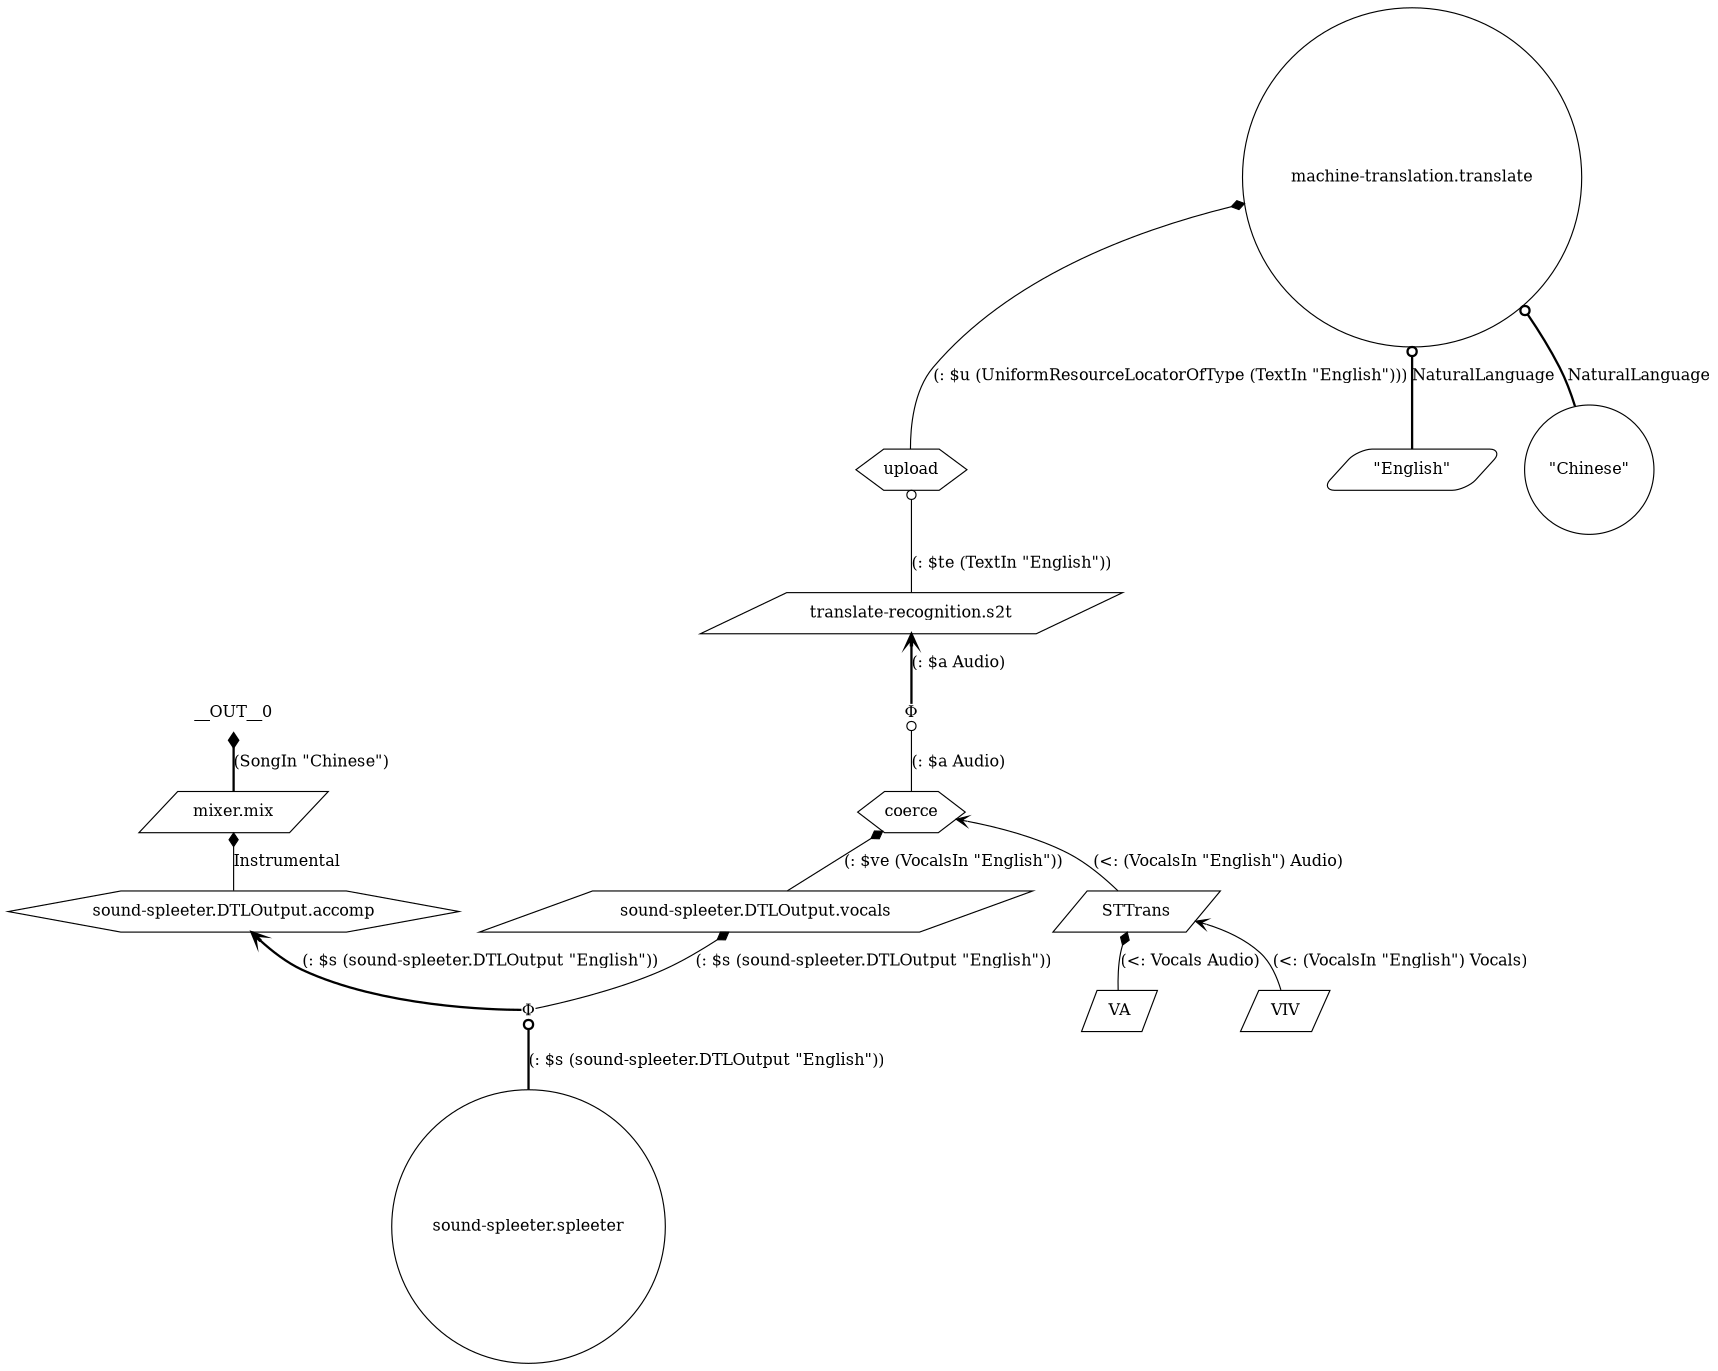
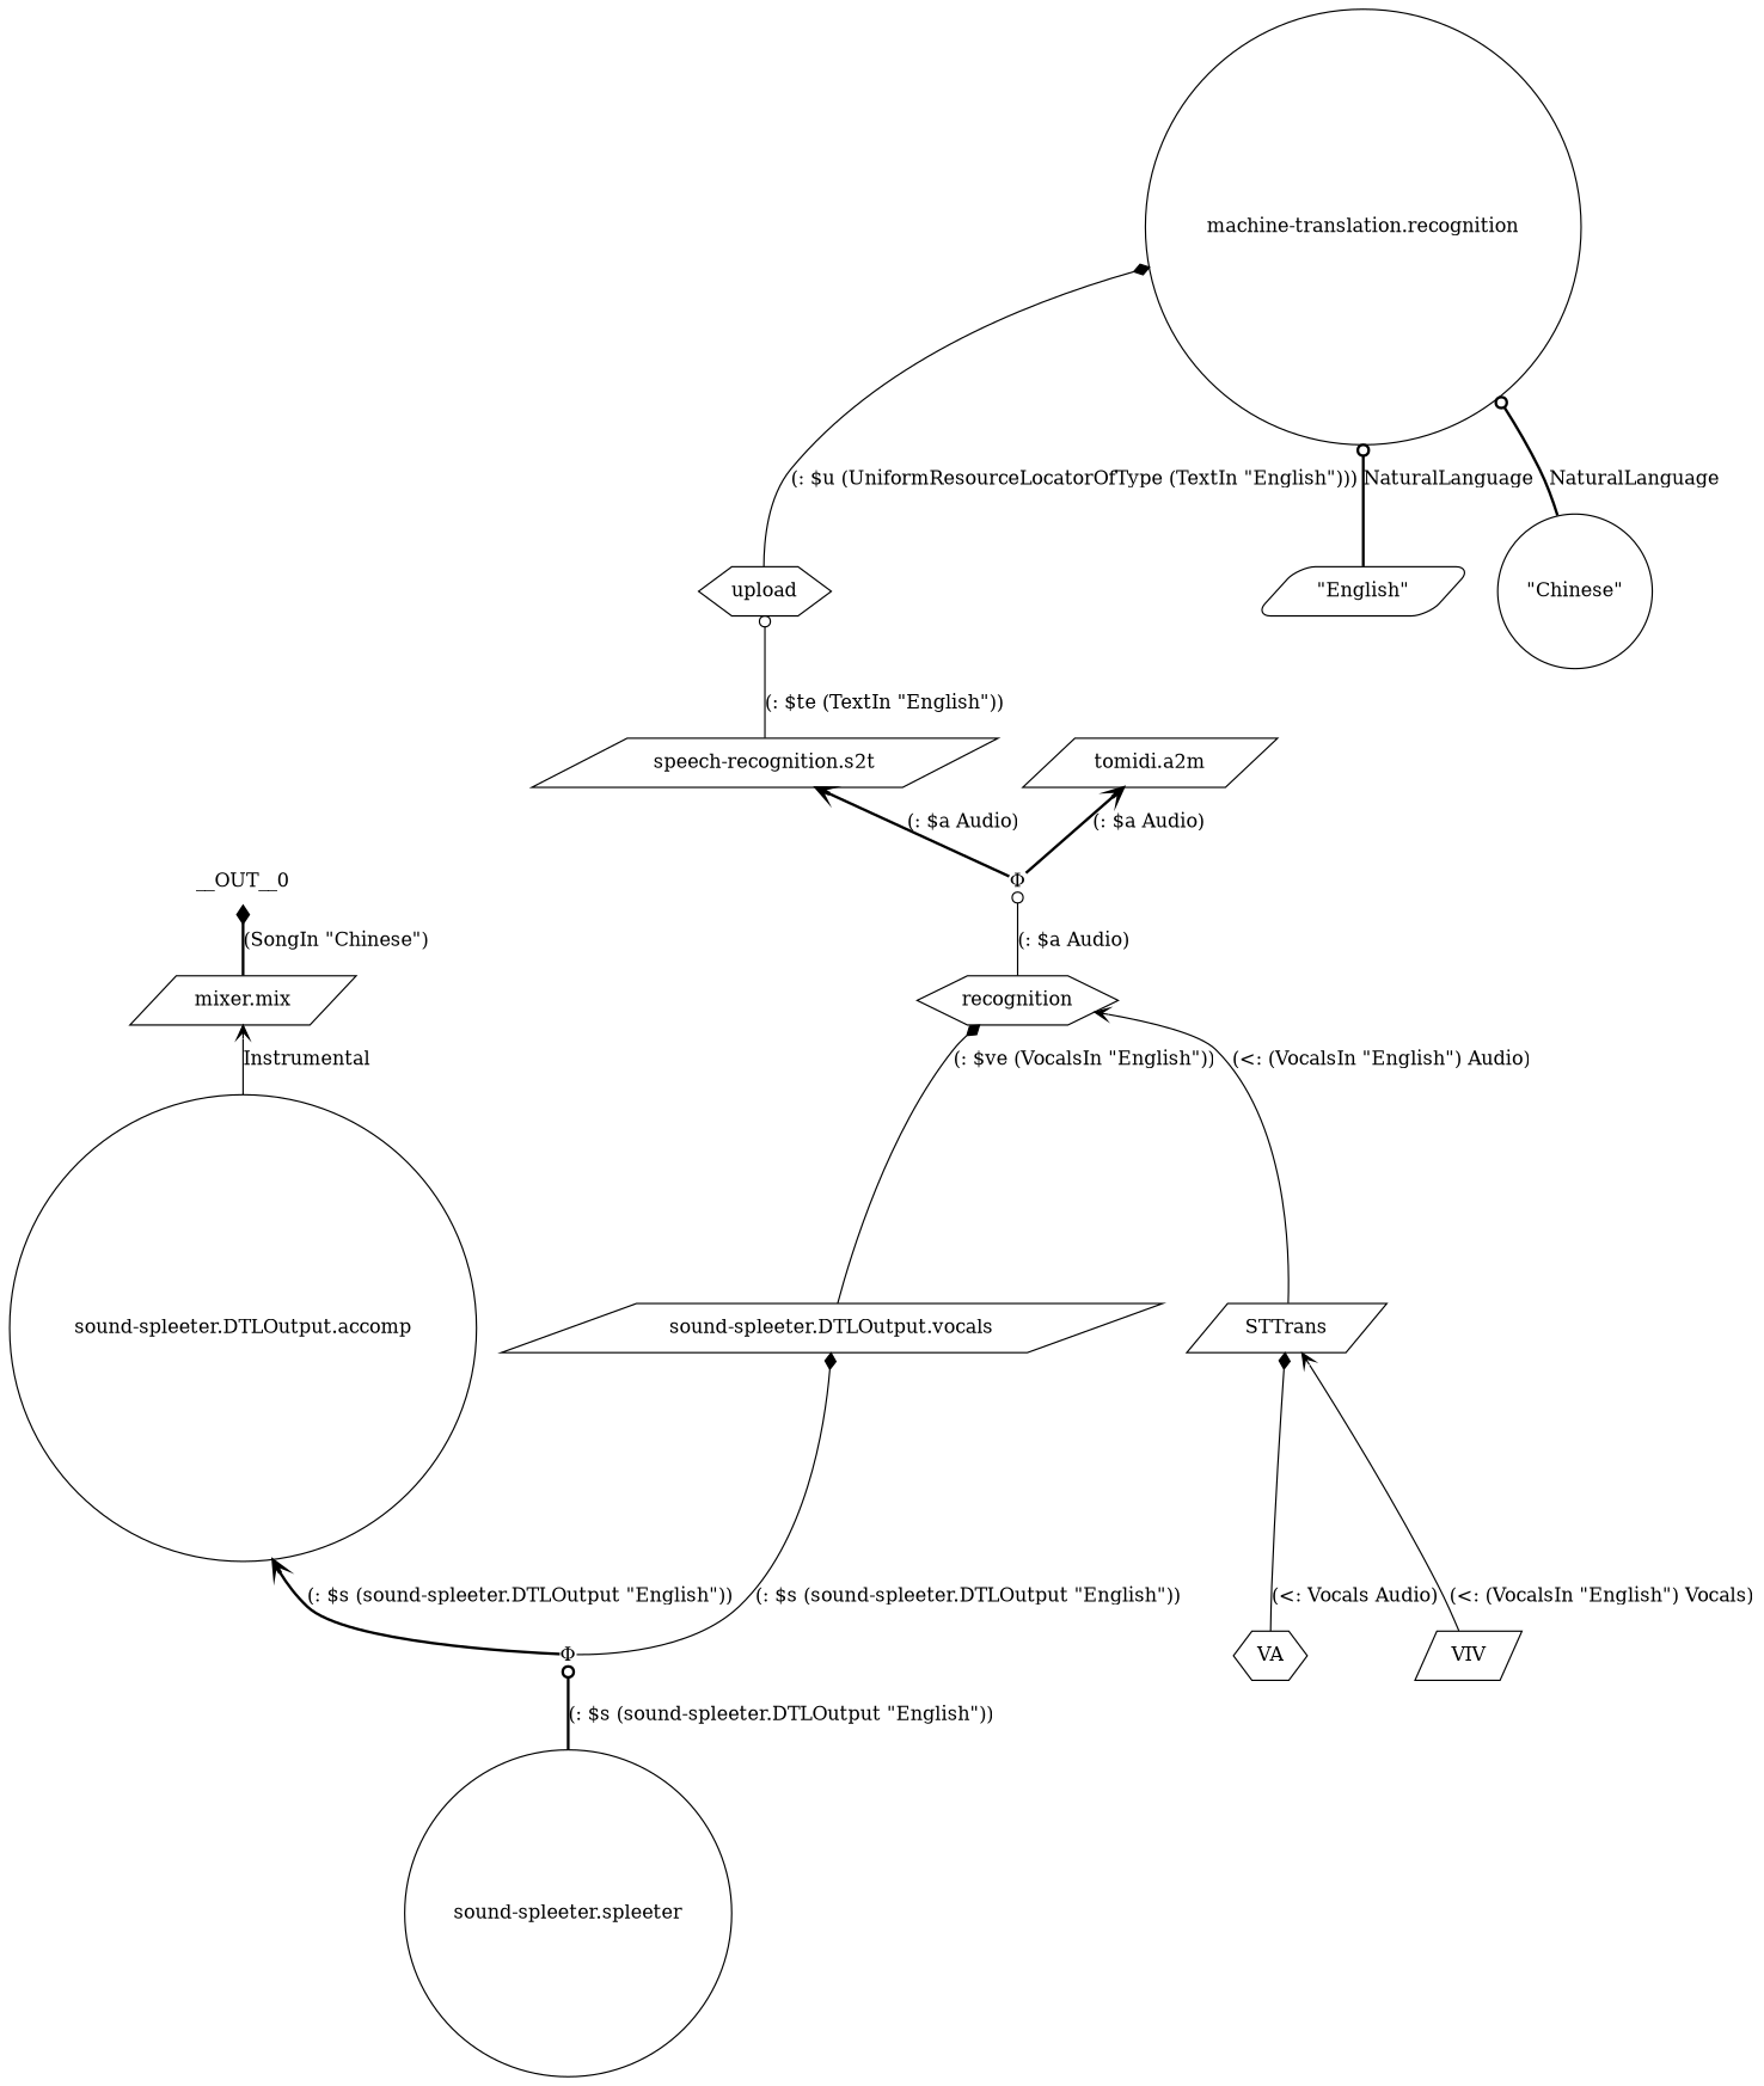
  digraph {
    rankdir=BT
    node [shape=parallelogram]
    edge [arrowhead=diamond style=solid]
    n1 [label="sound-spleeter.spleeter" shape=circle]
    n2 [label="Φ" shape=plain]
    __OUT__0 [shape=none]
-   n4 [label="sound-spleeter.DTLOutput.accomp" shape=hexagon]
+   n4 [label="sound-spleeter.DTLOutput.accomp" shape=circle]
    n5 [label="sound-spleeter.DTLOutput.vocals"]
    n6 [label="mixer.mix"]
-   n7 [label=coerce shape=hexagon]
+   n7 [label=recognition shape=hexagon]
    n8 [label="Φ" shape=plain]
-   n9 [label="translate-recognition.s2t"]
+   n9 [label="speech-recognition.s2t"]
+   n10 [label="tomidi.a2m"]
    n11 [label=upload shape=hexagon]
-   n12 [label="machine-translation.translate" shape=circle]
+   n12 [label="machine-translation.recognition" shape=circle]
    n13 [label="\"English\"" style=rounded]
    n14 [label="\"Chinese\"" shape=circle style=rounded]
    n15 [label=STTrans]
-   n16 [label=VA]
+   n16 [label=VA shape=hexagon]
    n17 [label=VIV]
    n1 -> n2 [arrowhead=odot label="(: $s (sound-spleeter.DTLOutput \"English\"))" style=bold]
    n2 -> n4 [arrowhead=vee label="(: $s (sound-spleeter.DTLOutput \"English\"))" style=bold]
    n2 -> n5 [label="(: $s (sound-spleeter.DTLOutput \"English\"))"]
-   n4 -> n6 [label=Instrumental]
+   n4 -> n6 [arrowhead=vee label=Instrumental]
    n5 -> n7 [label="(: $ve (VocalsIn \"English\"))"]
    n6 -> __OUT__0 [label="(SongIn \"Chinese\")" style=bold]
    n7 -> n8 [arrowhead=odot label="(: $a Audio)"]
    n8 -> n9 [arrowhead=vee label="(: $a Audio)" style=bold]
+   n8 -> n10 [arrowhead=vee label="(: $a Audio)" style=bold]
    n9 -> n11 [arrowhead=odot label="(: $te (TextIn \"English\"))"]
    n11 -> n12 [label="(: $u (UniformResourceLocatorOfType (TextIn \"English\")))"]
    n13 -> n12 [arrowhead=odot label=NaturalLanguage style=bold]
    n14 -> n12 [arrowhead=odot label=NaturalLanguage style=bold]
    n15 -> n7 [arrowhead=vee label="(<: (VocalsIn \"English\") Audio)"]
    n16 -> n15 [label="(<: Vocals Audio)"]
    n17 -> n15 [arrowhead=vee label="(<: (VocalsIn \"English\") Vocals)"]
  }
